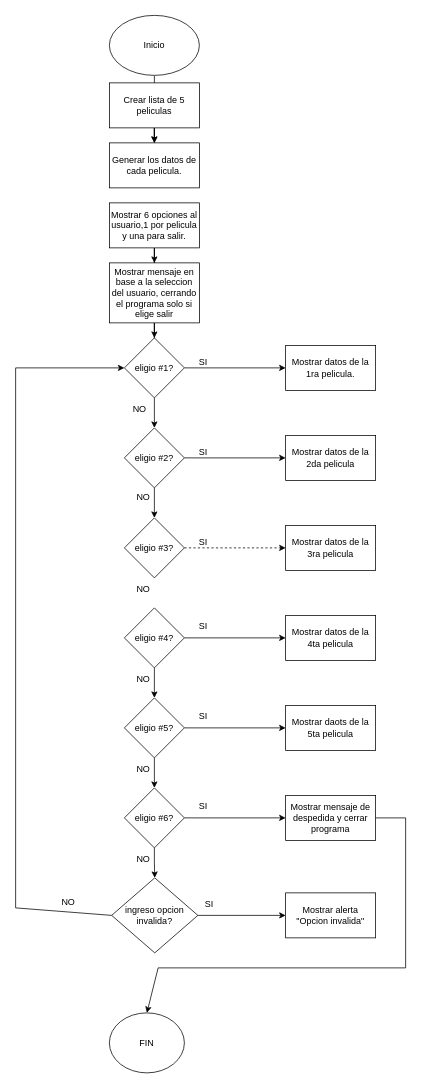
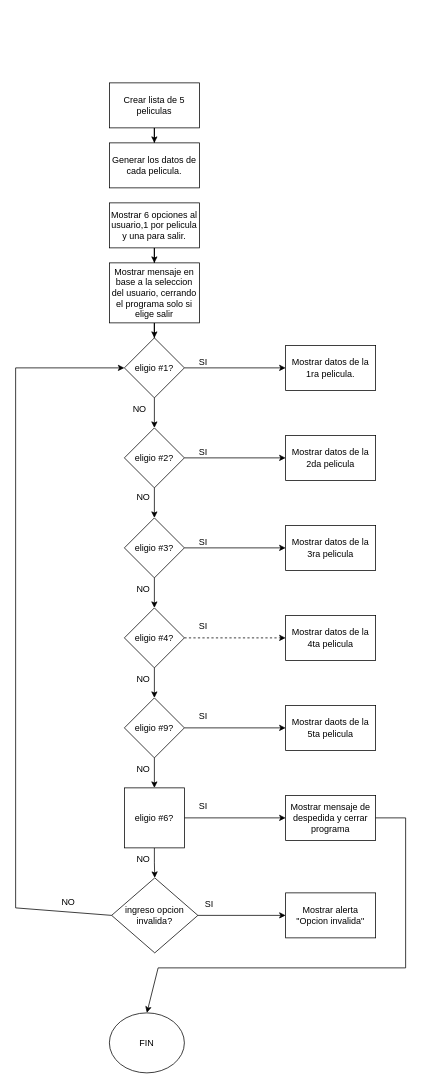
  <mxCell id="0" />
  <mxCell id="1" parent="0" />
- <mxCell id="2" value="" style="edgeStyle=orthogonalEdgeStyle;rounded=0;orthogonalLoop=1;jettySize=auto;html=1;" edge="1" parent="1" source="3" target="6"><mxGeometry relative="1" as="geometry" /></mxCell>
- <mxCell id="3" value="Inicio" style="ellipse;whiteSpace=wrap;html=1;" vertex="1" parent="1"><mxGeometry x="145" y="20" width="120" height="80" as="geometry" /></mxCell>
  <mxCell id="4" value="" style="edgeStyle=orthogonalEdgeStyle;rounded=0;orthogonalLoop=1;jettySize=auto;html=1;" edge="1" parent="1" source="5" target="6"><mxGeometry relative="1" as="geometry" /></mxCell>
  <mxCell id="5" value="Crear lista de 5 peliculas" style="rounded=0;whiteSpace=wrap;html=1;" vertex="1" parent="1"><mxGeometry x="145" y="110" width="120" height="60" as="geometry" /></mxCell>
  <mxCell id="6" value="Generar los datos de cada pelicula." style="rounded=0;whiteSpace=wrap;html=1;" vertex="1" parent="1"><mxGeometry x="145" y="190" width="120" height="60" as="geometry" /></mxCell>
  <mxCell id="7" value="" style="edgeStyle=orthogonalEdgeStyle;rounded=0;orthogonalLoop=1;jettySize=auto;html=1;" edge="1" parent="1" source="8" target="11"><mxGeometry relative="1" as="geometry" /></mxCell>
  <mxCell id="8" value="Mostrar mensaje en base a la seleccion del usuario, cerrando el programa solo si elige salir" style="rounded=0;whiteSpace=wrap;html=1;" vertex="1" parent="1"><mxGeometry x="145" y="350" width="120" height="80" as="geometry" /></mxCell>
  <mxCell id="9" style="edgeStyle=orthogonalEdgeStyle;rounded=0;orthogonalLoop=1;jettySize=auto;html=1;entryX=0;entryY=0.5;entryDx=0;entryDy=0;" edge="1" parent="1" source="11" target="14"><mxGeometry relative="1" as="geometry" /></mxCell>
  <mxCell id="10" value="" style="edgeStyle=orthogonalEdgeStyle;rounded=0;orthogonalLoop=1;jettySize=auto;html=1;" edge="1" parent="1" source="11" target="17"><mxGeometry relative="1" as="geometry" /></mxCell>
  <mxCell id="11" value="eligio #1?" style="rhombus;whiteSpace=wrap;html=1;" vertex="1" parent="1"><mxGeometry x="165" y="450" width="80" height="80" as="geometry" /></mxCell>
  <mxCell id="12" value="" style="edgeStyle=orthogonalEdgeStyle;rounded=0;orthogonalLoop=1;jettySize=auto;html=1;" edge="1" parent="1" source="13" target="8"><mxGeometry relative="1" as="geometry" /></mxCell>
  <mxCell id="13" value="Mostrar 6 opciones al usuario,1 por pelicula y una para salir." style="rounded=0;whiteSpace=wrap;html=1;" vertex="1" parent="1"><mxGeometry x="145" y="270" width="120" height="60" as="geometry" /></mxCell>
  <mxCell id="14" value="Mostrar datos de la 1ra pelicula." style="rounded=0;whiteSpace=wrap;html=1;" vertex="1" parent="1"><mxGeometry x="380" y="460" width="120" height="60" as="geometry" /></mxCell>
  <mxCell id="15" style="edgeStyle=orthogonalEdgeStyle;rounded=0;orthogonalLoop=1;jettySize=auto;html=1;entryX=0;entryY=0.5;entryDx=0;entryDy=0;" edge="1" parent="1" source="17" target="20"><mxGeometry relative="1" as="geometry" /></mxCell>
  <mxCell id="16" value="" style="edgeStyle=orthogonalEdgeStyle;rounded=0;orthogonalLoop=1;jettySize=auto;html=1;" edge="1" parent="1" source="17" target="24"><mxGeometry relative="1" as="geometry" /></mxCell>
  <mxCell id="17" value="eligio #2?" style="rhombus;whiteSpace=wrap;html=1;" vertex="1" parent="1"><mxGeometry x="165" y="570" width="80" height="80" as="geometry" /></mxCell>
  <mxCell id="18" value="SI" style="text;html=1;align=center;verticalAlign=middle;resizable=0;points=[];autosize=1;strokeColor=none;fillColor=none;" vertex="1" parent="1"><mxGeometry x="255" y="468" width="30" height="30" as="geometry" /></mxCell>
  <mxCell id="19" value="NO" style="text;html=1;align=center;verticalAlign=middle;resizable=0;points=[];autosize=1;strokeColor=none;fillColor=none;" vertex="1" parent="1"><mxGeometry x="165" y="530" width="40" height="30" as="geometry" /></mxCell>
  <mxCell id="20" value="Mostrar datos de la 2da pelicula" style="rounded=0;whiteSpace=wrap;html=1;" vertex="1" parent="1"><mxGeometry x="380" y="580" width="120" height="60" as="geometry" /></mxCell>
  <mxCell id="21" value="SI" style="text;html=1;align=center;verticalAlign=middle;resizable=0;points=[];autosize=1;strokeColor=none;fillColor=none;" vertex="1" parent="1"><mxGeometry x="255" y="588" width="30" height="30" as="geometry" /></mxCell>
- <mxCell id="22" style="edgeStyle=orthogonalEdgeStyle;rounded=0;orthogonalLoop=1;jettySize=auto;html=1;entryX=0;entryY=0.5;entryDx=0;entryDy=0;dashed=1;" edge="1" parent="1" source="24" target="26"><mxGeometry relative="1" as="geometry" /></mxCell>
+ <mxCell id="22" style="edgeStyle=orthogonalEdgeStyle;rounded=0;orthogonalLoop=1;jettySize=auto;html=1;entryX=0;entryY=0.5;entryDx=0;entryDy=0;" edge="1" parent="1" source="24" target="26"><mxGeometry relative="1" as="geometry" /></mxCell>
+ <mxCell id="23" value="" style="edgeStyle=orthogonalEdgeStyle;rounded=0;orthogonalLoop=1;jettySize=auto;html=1;" edge="1" parent="1" source="24" target="29"><mxGeometry relative="1" as="geometry" /></mxCell>
  <mxCell id="24" value="eligio #3?" style="rhombus;whiteSpace=wrap;html=1;" vertex="1" parent="1"><mxGeometry x="165" y="690" width="80" height="80" as="geometry" /></mxCell>
  <mxCell id="25" value="NO" style="text;html=1;align=center;verticalAlign=middle;resizable=0;points=[];autosize=1;strokeColor=none;fillColor=none;" vertex="1" parent="1"><mxGeometry x="170" y="648" width="40" height="30" as="geometry" /></mxCell>
  <mxCell id="26" value="Mostrar datos de la 3ra pelicula" style="rounded=0;whiteSpace=wrap;html=1;" vertex="1" parent="1"><mxGeometry x="380" y="700" width="120" height="60" as="geometry" /></mxCell>
- <mxCell id="27" style="edgeStyle=orthogonalEdgeStyle;rounded=0;orthogonalLoop=1;jettySize=auto;html=1;entryX=0;entryY=0.5;entryDx=0;entryDy=0;" edge="1" parent="1" source="29" target="32"><mxGeometry relative="1" as="geometry" /></mxCell>
+ <mxCell id="27" style="edgeStyle=orthogonalEdgeStyle;rounded=0;orthogonalLoop=1;jettySize=auto;html=1;entryX=0;entryY=0.5;entryDx=0;entryDy=0;dashed=1;" edge="1" parent="1" source="29" target="32"><mxGeometry relative="1" as="geometry" /></mxCell>
  <mxCell id="28" value="" style="edgeStyle=orthogonalEdgeStyle;rounded=0;orthogonalLoop=1;jettySize=auto;html=1;" edge="1" parent="1" source="29" target="35"><mxGeometry relative="1" as="geometry" /></mxCell>
  <mxCell id="29" value="eligio #4?" style="rhombus;whiteSpace=wrap;html=1;" vertex="1" parent="1"><mxGeometry x="165" y="810" width="80" height="80" as="geometry" /></mxCell>
  <mxCell id="30" value="SI" style="text;html=1;align=center;verticalAlign=middle;resizable=0;points=[];autosize=1;strokeColor=none;fillColor=none;" vertex="1" parent="1"><mxGeometry x="255" y="708" width="30" height="30" as="geometry" /></mxCell>
  <mxCell id="31" value="NO" style="text;html=1;align=center;verticalAlign=middle;resizable=0;points=[];autosize=1;strokeColor=none;fillColor=none;" vertex="1" parent="1"><mxGeometry x="170" y="770" width="40" height="30" as="geometry" /></mxCell>
  <mxCell id="32" value="Mostrar datos de la 4ta pelicula" style="rounded=0;whiteSpace=wrap;html=1;" vertex="1" parent="1"><mxGeometry x="380" y="820" width="120" height="60" as="geometry" /></mxCell>
  <mxCell id="33" style="edgeStyle=orthogonalEdgeStyle;rounded=0;orthogonalLoop=1;jettySize=auto;html=1;entryX=0;entryY=0.5;entryDx=0;entryDy=0;" edge="1" parent="1" source="35" target="36"><mxGeometry relative="1" as="geometry" /></mxCell>
  <mxCell id="34" value="" style="edgeStyle=orthogonalEdgeStyle;rounded=0;orthogonalLoop=1;jettySize=auto;html=1;" edge="1" parent="1" source="35" target="39"><mxGeometry relative="1" as="geometry" /></mxCell>
- <mxCell id="35" value="eligio #5?" style="rhombus;whiteSpace=wrap;html=1;" vertex="1" parent="1"><mxGeometry x="165" y="930" width="80" height="80" as="geometry" /></mxCell>
+ <mxCell id="35" value="eligio #9?" style="rhombus;whiteSpace=wrap;html=1;" vertex="1" parent="1"><mxGeometry x="165" y="930" width="80" height="80" as="geometry" /></mxCell>
  <mxCell id="36" value="Mostrar daots de la 5ta pelicula" style="rounded=0;whiteSpace=wrap;html=1;" vertex="1" parent="1"><mxGeometry x="380" y="940" width="120" height="60" as="geometry" /></mxCell>
  <mxCell id="37" style="edgeStyle=orthogonalEdgeStyle;rounded=0;orthogonalLoop=1;jettySize=auto;html=1;entryX=0;entryY=0.5;entryDx=0;entryDy=0;" edge="1" parent="1" source="39" target="44"><mxGeometry relative="1" as="geometry" /></mxCell>
  <mxCell id="38" value="" style="edgeStyle=orthogonalEdgeStyle;rounded=0;orthogonalLoop=1;jettySize=auto;html=1;" edge="1" parent="1" source="39" target="41"><mxGeometry relative="1" as="geometry" /></mxCell>
- <mxCell id="39" value="eligio #6?" style="rhombus;whiteSpace=wrap;html=1;" vertex="1" parent="1"><mxGeometry x="165" y="1050" width="80" height="80" as="geometry" /></mxCell>
+ <mxCell id="39" value="eligio #6?" style="whiteSpace=wrap;html=1;rounded=0;" vertex="1" parent="1"><mxGeometry x="165" y="1050" width="80" height="80" as="geometry" /></mxCell>
  <mxCell id="40" style="edgeStyle=orthogonalEdgeStyle;rounded=0;orthogonalLoop=1;jettySize=auto;html=1;entryX=0;entryY=0.5;entryDx=0;entryDy=0;" edge="1" parent="1" source="41" target="49"><mxGeometry relative="1" as="geometry" /></mxCell>
  <mxCell id="41" value="ingreso opcion invalida?" style="rhombus;whiteSpace=wrap;html=1;" vertex="1" parent="1"><mxGeometry x="148" y="1170" width="115" height="100" as="geometry" /></mxCell>
  <mxCell id="42" value="SI" style="text;html=1;align=center;verticalAlign=middle;resizable=0;points=[];autosize=1;strokeColor=none;fillColor=none;" vertex="1" parent="1"><mxGeometry x="255" y="820" width="30" height="30" as="geometry" /></mxCell>
  <mxCell id="43" value="NO" style="text;html=1;align=center;verticalAlign=middle;resizable=0;points=[];autosize=1;strokeColor=none;fillColor=none;" vertex="1" parent="1"><mxGeometry x="170" y="890" width="40" height="30" as="geometry" /></mxCell>
  <mxCell id="44" value="Mostrar mensaje de despedida y cerrar programa" style="rounded=0;whiteSpace=wrap;html=1;" vertex="1" parent="1"><mxGeometry x="380" y="1060" width="120" height="60" as="geometry" /></mxCell>
  <mxCell id="45" value="SI" style="text;html=1;align=center;verticalAlign=middle;resizable=0;points=[];autosize=1;strokeColor=none;fillColor=none;" vertex="1" parent="1"><mxGeometry x="255" y="940" width="30" height="30" as="geometry" /></mxCell>
  <mxCell id="46" value="SI" style="text;html=1;align=center;verticalAlign=middle;resizable=0;points=[];autosize=1;strokeColor=none;fillColor=none;" vertex="1" parent="1"><mxGeometry x="255" y="1060" width="30" height="30" as="geometry" /></mxCell>
  <mxCell id="47" value="NO" style="text;html=1;align=center;verticalAlign=middle;resizable=0;points=[];autosize=1;strokeColor=none;fillColor=none;" vertex="1" parent="1"><mxGeometry x="170" y="1010" width="40" height="30" as="geometry" /></mxCell>
  <mxCell id="48" value="NO" style="text;html=1;align=center;verticalAlign=middle;resizable=0;points=[];autosize=1;strokeColor=none;fillColor=none;" vertex="1" parent="1"><mxGeometry x="170" y="1130" width="40" height="30" as="geometry" /></mxCell>
  <mxCell id="49" value="Mostrar alerta &quot;Opcion invalida&quot;" style="rounded=0;whiteSpace=wrap;html=1;" vertex="1" parent="1"><mxGeometry x="380" y="1190" width="120" height="60" as="geometry" /></mxCell>
  <mxCell id="50" value="" style="endArrow=classic;html=1;rounded=0;entryX=0;entryY=0.5;entryDx=0;entryDy=0;" edge="1" parent="1" target="11"><mxGeometry width="50" height="50" relative="1" as="geometry"><mxPoint x="20" y="490" as="sourcePoint" /><mxPoint x="490" y="850" as="targetPoint" /></mxGeometry></mxCell>
  <mxCell id="51" value="" style="endArrow=none;html=1;rounded=0;" edge="1" parent="1"><mxGeometry width="50" height="50" relative="1" as="geometry"><mxPoint x="20" y="1210" as="sourcePoint" /><mxPoint x="20" y="490" as="targetPoint" /></mxGeometry></mxCell>
  <mxCell id="52" value="" style="endArrow=none;html=1;rounded=0;entryX=0;entryY=0.5;entryDx=0;entryDy=0;" edge="1" parent="1" target="41"><mxGeometry width="50" height="50" relative="1" as="geometry"><mxPoint x="20" y="1210" as="sourcePoint" /><mxPoint x="250" y="1210" as="targetPoint" /></mxGeometry></mxCell>
  <mxCell id="53" value="NO" style="text;html=1;align=center;verticalAlign=middle;resizable=0;points=[];autosize=1;strokeColor=none;fillColor=none;" vertex="1" parent="1"><mxGeometry x="70" y="1188" width="40" height="30" as="geometry" /></mxCell>
  <mxCell id="54" value="SI" style="text;html=1;align=center;verticalAlign=middle;resizable=0;points=[];autosize=1;strokeColor=none;fillColor=none;" vertex="1" parent="1"><mxGeometry x="263" y="1190" width="30" height="30" as="geometry" /></mxCell>
  <mxCell id="55" value="FIN" style="ellipse;whiteSpace=wrap;html=1;" vertex="1" parent="1"><mxGeometry x="145" y="1350" width="100" height="80" as="geometry" /></mxCell>
  <mxCell id="56" value="" style="endArrow=classic;html=1;rounded=0;entryX=0.5;entryY=0;entryDx=0;entryDy=0;" edge="1" parent="1" target="55"><mxGeometry width="50" height="50" relative="1" as="geometry"><mxPoint x="210" y="1290" as="sourcePoint" /><mxPoint x="360" y="1280" as="targetPoint" /></mxGeometry></mxCell>
  <mxCell id="57" value="" style="endArrow=none;html=1;rounded=0;" edge="1" parent="1"><mxGeometry width="50" height="50" relative="1" as="geometry"><mxPoint x="210" y="1290" as="sourcePoint" /><mxPoint x="540" y="1290" as="targetPoint" /></mxGeometry></mxCell>
  <mxCell id="58" value="" style="endArrow=none;html=1;rounded=0;entryX=1;entryY=0.5;entryDx=0;entryDy=0;" edge="1" parent="1" target="44"><mxGeometry width="50" height="50" relative="1" as="geometry"><mxPoint x="540" y="1090" as="sourcePoint" /><mxPoint x="360" y="1180" as="targetPoint" /></mxGeometry></mxCell>
  <mxCell id="59" value="" style="endArrow=none;html=1;rounded=0;" edge="1" parent="1"><mxGeometry width="50" height="50" relative="1" as="geometry"><mxPoint x="540" y="1290" as="sourcePoint" /><mxPoint x="540" y="1090" as="targetPoint" /></mxGeometry></mxCell>
